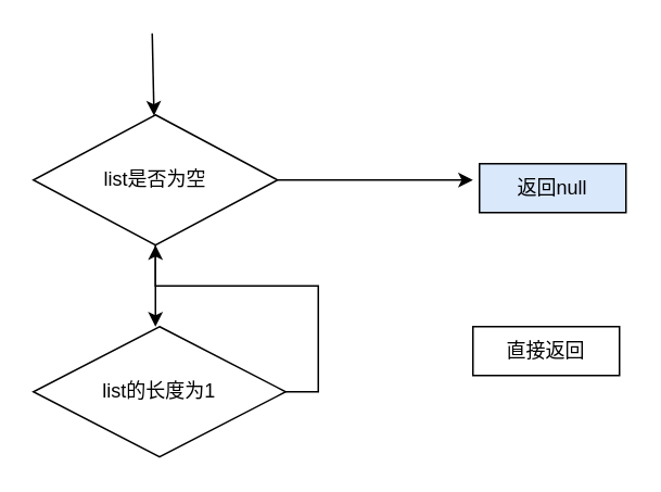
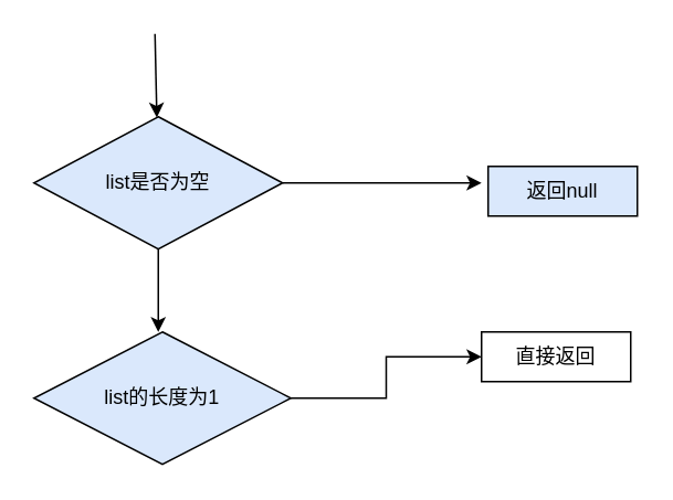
  <mxCell id="0" />
  <mxCell id="1" parent="0" />
  <mxCell id="2" value="" style="endArrow=classic;html=1;" edge="1" parent="1" target="5"><mxGeometry width="50" height="50" relative="1" as="geometry"><mxPoint x="93" y="20" as="sourcePoint" /><mxPoint x="100" y="60" as="targetPoint" /></mxGeometry></mxCell>
  <mxCell id="3" style="edgeStyle=orthogonalEdgeStyle;rounded=0;orthogonalLoop=1;jettySize=auto;html=1;exitX=0.5;exitY=1;exitDx=0;exitDy=0;" edge="1" parent="1" source="5"><mxGeometry relative="1" as="geometry"><mxPoint x="95" y="200" as="targetPoint" /></mxGeometry></mxCell>
  <mxCell id="4" style="edgeStyle=orthogonalEdgeStyle;rounded=0;orthogonalLoop=1;jettySize=auto;html=1;exitX=1;exitY=0.5;exitDx=0;exitDy=0;" edge="1" parent="1" source="5"><mxGeometry relative="1" as="geometry"><mxPoint x="290" y="110" as="targetPoint" /></mxGeometry></mxCell>
- <mxCell id="5" value="list是否为空" style="rhombus;whiteSpace=wrap;html=1;" vertex="1" parent="1"><mxGeometry x="20" y="70" width="150" height="80" as="geometry" /></mxCell>
- <mxCell id="6" style="edgeStyle=orthogonalEdgeStyle;rounded=0;orthogonalLoop=1;jettySize=auto;html=1;exitX=1;exitY=0.5;exitDx=0;exitDy=0;" edge="1" parent="1" source="7" target="5"><mxGeometry relative="1" as="geometry" /></mxCell>
- <mxCell id="7" value="list的长度为1" style="rhombus;whiteSpace=wrap;html=1;" vertex="1" parent="1"><mxGeometry x="20" y="200" width="155" height="80" as="geometry" /></mxCell>
+ <mxCell id="5" value="list是否为空" style="rhombus;whiteSpace=wrap;html=1;fillColor=#dae8fc;" vertex="1" parent="1"><mxGeometry x="20" y="70" width="150" height="80" as="geometry" /></mxCell>
+ <mxCell id="6" style="edgeStyle=orthogonalEdgeStyle;rounded=0;orthogonalLoop=1;jettySize=auto;html=1;exitX=1;exitY=0.5;exitDx=0;exitDy=0;entryX=0;entryY=0.5;entryDx=0;entryDy=0;" edge="1" parent="1" source="7" target="9"><mxGeometry relative="1" as="geometry" /></mxCell>
+ <mxCell id="7" value="list的长度为1" style="rhombus;whiteSpace=wrap;html=1;fillColor=#dae8fc;" vertex="1" parent="1"><mxGeometry x="20" y="200" width="155" height="80" as="geometry" /></mxCell>
  <mxCell id="8" value="返回null" style="rounded=0;whiteSpace=wrap;html=1;fillColor=#dae8fc;" vertex="1" parent="1"><mxGeometry x="294" y="100" width="90" height="30" as="geometry" /></mxCell>
  <mxCell id="9" value="直接返回" style="rounded=0;whiteSpace=wrap;html=1;" vertex="1" parent="1"><mxGeometry x="290" y="200" width="90" height="30" as="geometry" /></mxCell>
